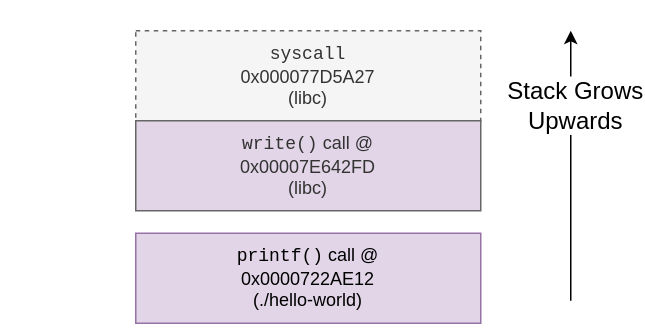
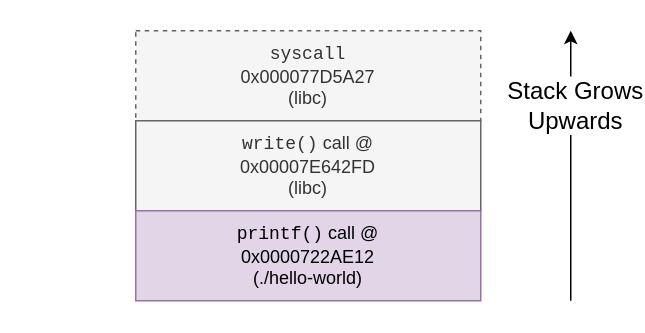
  <mxCell id="0" />
  <mxCell id="1" parent="0" />
  <mxCell id="2" value="&lt;div&gt;&lt;font face=&quot;Courier New&quot;&gt;syscall&lt;/font&gt;&lt;/div&gt;0x000077D5A27&lt;div&gt;(libc)&lt;/div&gt;" style="rounded=0;whiteSpace=wrap;html=1;fillColor=#f5f5f5;fontColor=#333333;strokeColor=#666666;dashed=1;" parent="1" vertex="1"><mxGeometry x="90" y="20" width="230" height="60" as="geometry" /></mxCell>
- <mxCell id="3" value="&lt;div&gt;&lt;font face=&quot;Courier New&quot;&gt;write()&lt;/font&gt; call @&lt;/div&gt;0x00007E642FD&lt;div&gt;(libc)&lt;/div&gt;" style="rounded=0;whiteSpace=wrap;html=1;fillColor=#e1d5e7;fontColor=#333333;strokeColor=#666666;" parent="1" vertex="1"><mxGeometry x="90" y="80" width="230" height="60" as="geometry" /></mxCell>
- <mxCell id="4" value="&lt;div&gt;&lt;font face=&quot;Courier New&quot;&gt;printf()&lt;/font&gt; call @&lt;/div&gt;0x0000722AE12&lt;div&gt;(./hello-world)&lt;/div&gt;" style="rounded=0;whiteSpace=wrap;html=1;fillColor=#e1d5e7;strokeColor=#9673a6;" parent="1" vertex="1"><mxGeometry x="90" y="155" width="230" height="60" as="geometry" /></mxCell>
+ <mxCell id="3" value="&lt;div&gt;&lt;font face=&quot;Courier New&quot;&gt;write()&lt;/font&gt; call @&lt;/div&gt;0x00007E642FD&lt;div&gt;(libc)&lt;/div&gt;" style="rounded=0;whiteSpace=wrap;html=1;fillColor=#f5f5f5;fontColor=#333333;strokeColor=#666666;" parent="1" vertex="1"><mxGeometry x="90" y="80" width="230" height="60" as="geometry" /></mxCell>
+ <mxCell id="4" value="&lt;div&gt;&lt;font face=&quot;Courier New&quot;&gt;printf()&lt;/font&gt; call @&lt;/div&gt;0x0000722AE12&lt;div&gt;(./hello-world)&lt;/div&gt;" style="rounded=0;whiteSpace=wrap;html=1;fillColor=#e1d5e7;strokeColor=#9673a6;" parent="1" vertex="1"><mxGeometry x="90" y="140" width="230" height="60" as="geometry" /></mxCell>
  <mxCell id="5" value="" style="edgeStyle=none;orthogonalLoop=1;jettySize=auto;html=1;rounded=0;" parent="1" edge="1"><mxGeometry width="100" relative="1" as="geometry"><mxPoint x="380" y="200" as="sourcePoint" /><mxPoint x="380" y="20" as="targetPoint" /><Array as="points" /></mxGeometry></mxCell>
  <mxCell id="6" value="&lt;font style=&quot;font-size: 16px;&quot;&gt;Stack Grows&lt;/font&gt;&lt;div&gt;&lt;font style=&quot;font-size: 16px;&quot;&gt;Upwards&lt;/font&gt;&lt;/div&gt;" style="edgeLabel;html=1;align=center;verticalAlign=middle;resizable=0;points=[];" parent="5" vertex="1" connectable="0"><mxGeometry x="0.456" y="-2" relative="1" as="geometry"><mxPoint as="offset" /></mxGeometry></mxCell>
  <mxCell id="7" value="" style="edgeStyle=none;orthogonalLoop=1;jettySize=auto;html=1;rounded=0;fontColor=none;noLabel=1;endSize=0;strokeWidth=0;startSize=0;strokeColor=none;" parent="1" edge="1"><mxGeometry width="100" relative="1" as="geometry"><mxPoint x="20" y="200" as="sourcePoint" /><mxPoint x="20" y="20" as="targetPoint" /><Array as="points" /></mxGeometry></mxCell>
  <mxCell id="8" value="&lt;font style=&quot;font-size: 16px;&quot;&gt;Stack Grows&lt;/font&gt;&lt;div&gt;&lt;font style=&quot;font-size: 16px;&quot;&gt;Upwards&lt;/font&gt;&lt;/div&gt;" style="edgeLabel;html=1;align=center;verticalAlign=middle;resizable=0;points=[];fontColor=none;noLabel=1;" parent="7" vertex="1" connectable="0"><mxGeometry x="0.456" y="-2" relative="1" as="geometry"><mxPoint as="offset" /></mxGeometry></mxCell>
